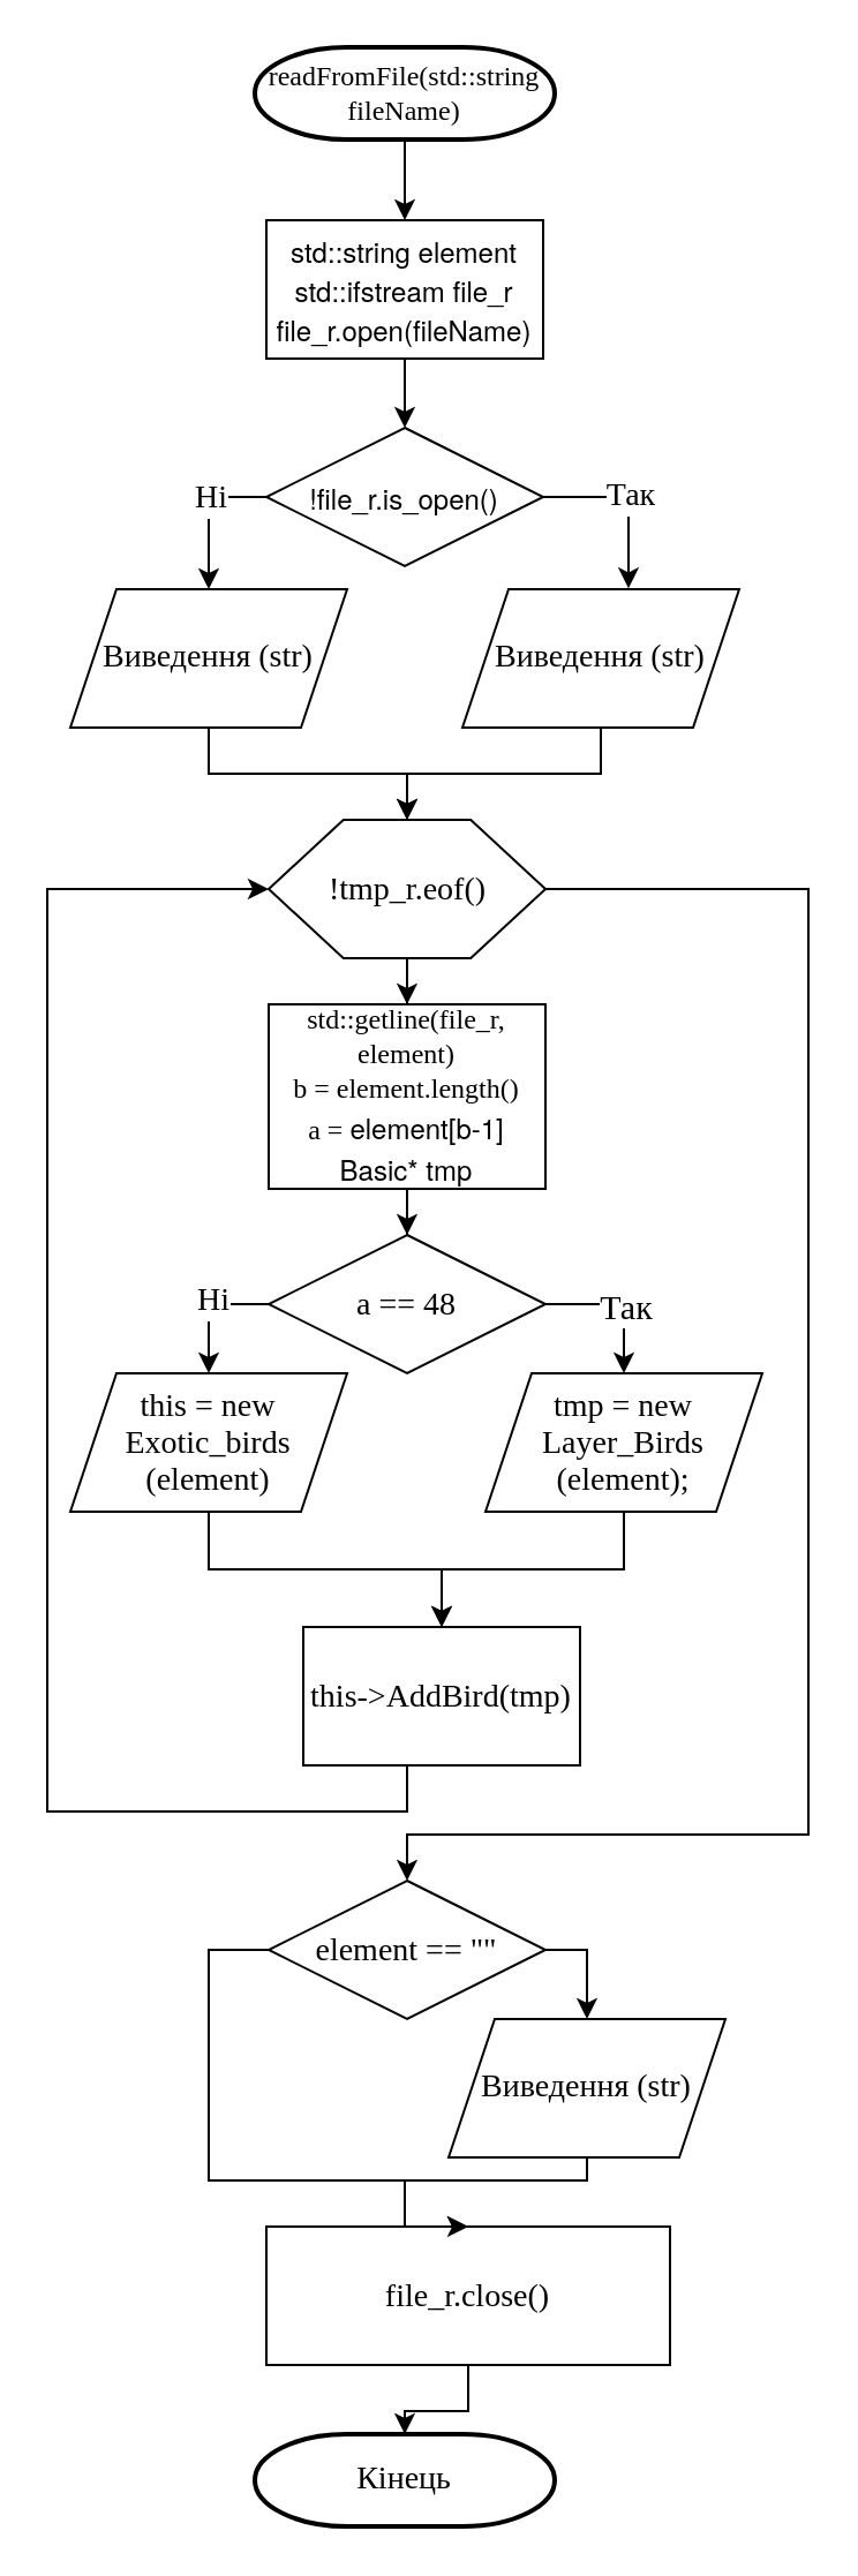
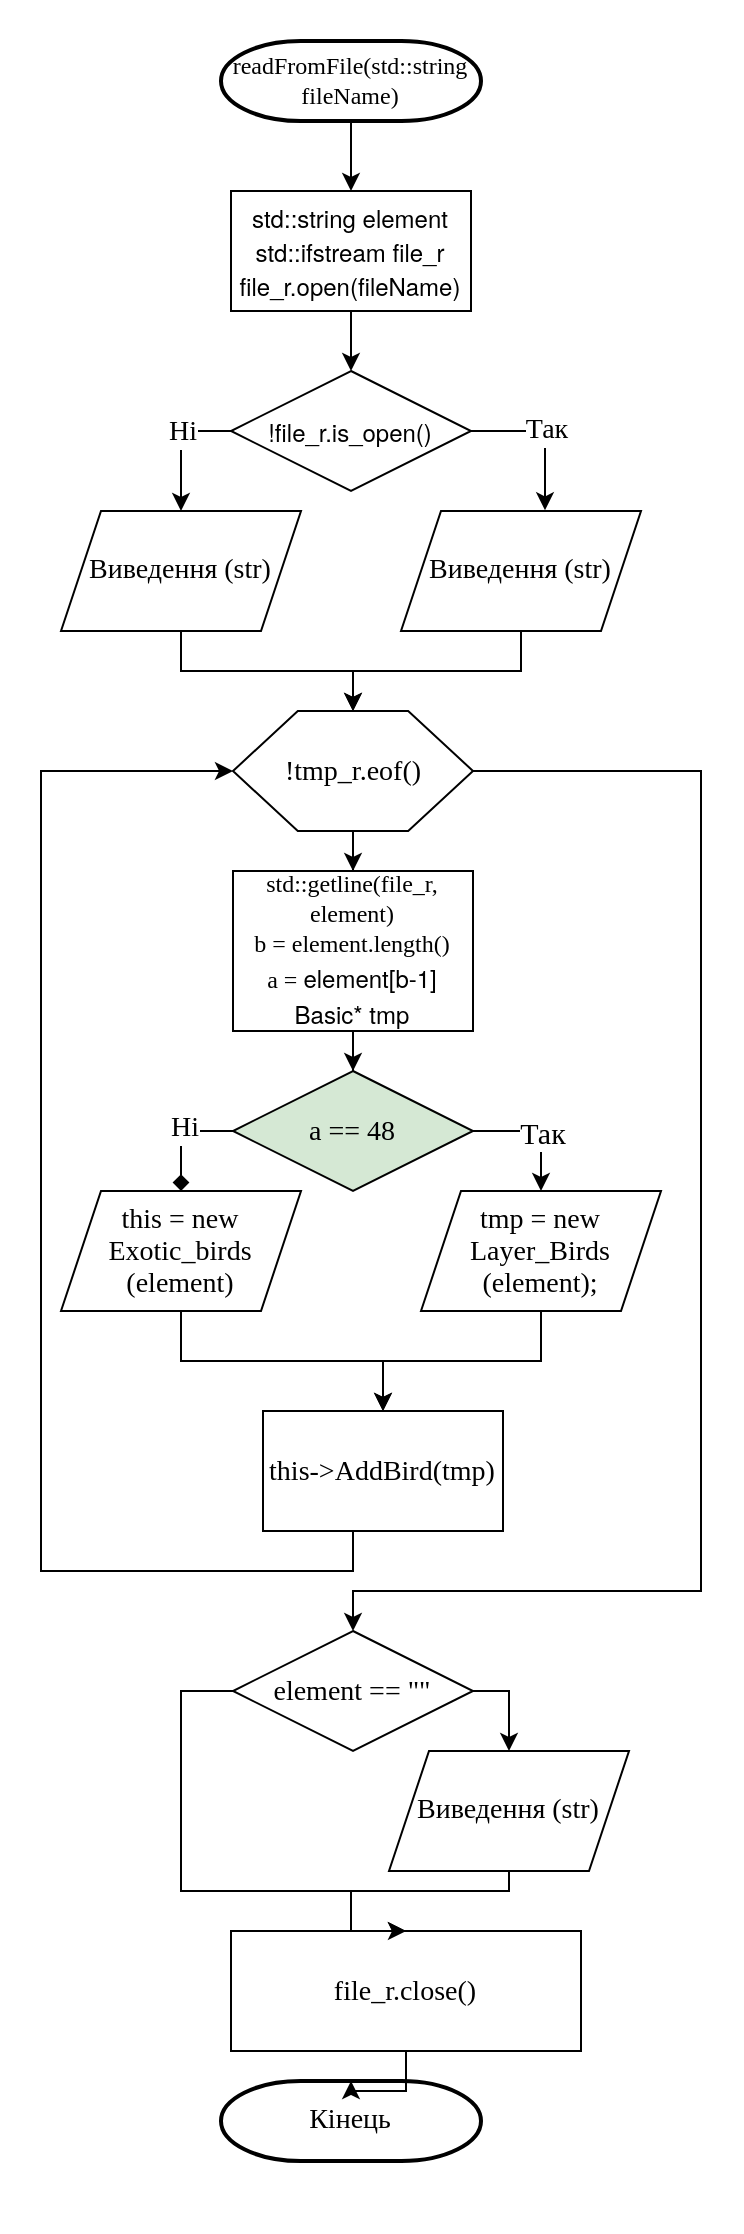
  <mxCell id="0" />
  <mxCell id="1" parent="0" />
  <mxCell id="2" value="" style="edgeStyle=orthogonalEdgeStyle;rounded=0;orthogonalLoop=1;jettySize=auto;html=1;" edge="1" parent="1" source="3"><mxGeometry relative="1" as="geometry"><mxPoint x="175" y="95" as="targetPoint" /></mxGeometry></mxCell>
  <mxCell id="3" value="&lt;p style=&quot;margin: 0px ; font-stretch: normal ; line-height: normal&quot;&gt;&lt;font face=&quot;Times New Roman&quot; style=&quot;font-size: 12px&quot;&gt;readFromFile(std::string fileName)&lt;/font&gt;&lt;/p&gt;" style="strokeWidth=2;html=1;shape=mxgraph.flowchart.terminator;whiteSpace=wrap;" vertex="1" parent="1"><mxGeometry x="110" y="20" width="130" height="40" as="geometry" /></mxCell>
- <mxCell id="4" value="&lt;font face=&quot;Times New Roman&quot;&gt;&lt;span style=&quot;font-size: 14px&quot;&gt;Кінець&lt;br&gt;&lt;/span&gt;&lt;/font&gt;" style="strokeWidth=2;html=1;shape=mxgraph.flowchart.terminator;whiteSpace=wrap;" vertex="1" parent="1"><mxGeometry x="110" y="1055" width="130" height="40" as="geometry" /></mxCell>
+ <mxCell id="4" value="&lt;font face=&quot;Times New Roman&quot;&gt;&lt;span style=&quot;font-size: 14px&quot;&gt;Кінець&lt;br&gt;&lt;/span&gt;&lt;/font&gt;" style="strokeWidth=2;html=1;shape=mxgraph.flowchart.terminator;whiteSpace=wrap;" vertex="1" parent="1"><mxGeometry x="110" y="1040" width="130" height="40" as="geometry" /></mxCell>
  <mxCell id="5" value="" style="edgeStyle=orthogonalEdgeStyle;rounded=0;orthogonalLoop=1;jettySize=auto;html=1;" edge="1" parent="1" source="6"><mxGeometry relative="1" as="geometry"><mxPoint x="175" y="185" as="targetPoint" /></mxGeometry></mxCell>
  <mxCell id="6" value="&lt;p style=&quot;margin: 0px ; font-stretch: normal ; font-size: 12px ; line-height: normal ; font-family: &amp;#34;helvetica neue&amp;#34;&quot;&gt;std::string element&lt;/p&gt;&lt;p style=&quot;margin: 0px ; font-stretch: normal ; font-size: 12px ; line-height: normal ; font-family: &amp;#34;helvetica neue&amp;#34;&quot;&gt;std::ifstream file_r&lt;/p&gt;&lt;p style=&quot;margin: 0px ; font-stretch: normal ; font-size: 12px ; line-height: normal ; font-family: &amp;#34;helvetica neue&amp;#34;&quot;&gt;file_r.open(fileName)&lt;/p&gt;" style="rounded=0;whiteSpace=wrap;html=1;fontFamily=Times New Roman;fontSize=14;" vertex="1" parent="1"><mxGeometry x="115" y="95" width="120" height="60" as="geometry" /></mxCell>
  <mxCell id="7" style="edgeStyle=orthogonalEdgeStyle;rounded=0;orthogonalLoop=1;jettySize=auto;html=1;entryX=0.5;entryY=0;entryDx=0;entryDy=0;fontFamily=Times New Roman;fontSize=14;endArrow=classic;endFill=1;" edge="1" parent="1" source="11" target="15"><mxGeometry relative="1" as="geometry"><Array as="points"><mxPoint x="90" y="215" /></Array></mxGeometry></mxCell>
  <mxCell id="8" value="Ні" style="edgeLabel;html=1;align=center;verticalAlign=middle;resizable=0;points=[];fontSize=14;fontFamily=Times New Roman;" vertex="1" connectable="0" parent="7"><mxGeometry x="-0.241" relative="1" as="geometry"><mxPoint as="offset" /></mxGeometry></mxCell>
  <mxCell id="9" style="edgeStyle=orthogonalEdgeStyle;rounded=0;orthogonalLoop=1;jettySize=auto;html=1;entryX=0.6;entryY=-0.006;entryDx=0;entryDy=0;entryPerimeter=0;fontFamily=Times New Roman;fontSize=14;endArrow=classic;endFill=1;" edge="1" parent="1" source="11" target="13"><mxGeometry relative="1" as="geometry"><Array as="points"><mxPoint x="272" y="215" /></Array></mxGeometry></mxCell>
  <mxCell id="10" value="Так" style="edgeLabel;html=1;align=center;verticalAlign=middle;resizable=0;points=[];fontSize=14;fontFamily=Times New Roman;" vertex="1" connectable="0" parent="9"><mxGeometry x="-0.034" y="-1" relative="1" as="geometry"><mxPoint x="1" y="-1" as="offset" /></mxGeometry></mxCell>
  <mxCell id="11" value="&lt;p style=&quot;margin: 0px ; font-stretch: normal ; font-size: 12px ; line-height: normal ; font-family: &amp;#34;helvetica neue&amp;#34;&quot;&gt;!file_r.is_open()&lt;/p&gt;" style="rhombus;whiteSpace=wrap;html=1;rounded=0;fontFamily=Times New Roman;fontSize=14;" vertex="1" parent="1"><mxGeometry x="115" y="185" width="120" height="60" as="geometry" /></mxCell>
  <mxCell id="12" style="edgeStyle=orthogonalEdgeStyle;rounded=0;orthogonalLoop=1;jettySize=auto;html=1;entryX=0.5;entryY=0;entryDx=0;entryDy=0;fontFamily=Times New Roman;fontSize=14;endArrow=classic;endFill=1;" edge="1" parent="1" source="13" target="18"><mxGeometry relative="1" as="geometry" /></mxCell>
  <mxCell id="13" value="Виведення (str)" style="shape=parallelogram;perimeter=parallelogramPerimeter;whiteSpace=wrap;html=1;fixedSize=1;rounded=0;fontFamily=Times New Roman;fontSize=14;" vertex="1" parent="1"><mxGeometry x="200" y="255" width="120" height="60" as="geometry" /></mxCell>
  <mxCell id="14" style="edgeStyle=orthogonalEdgeStyle;rounded=0;orthogonalLoop=1;jettySize=auto;html=1;entryX=0.5;entryY=0;entryDx=0;entryDy=0;fontFamily=Times New Roman;fontSize=14;endArrow=classic;endFill=1;" edge="1" parent="1" source="15" target="18"><mxGeometry relative="1" as="geometry" /></mxCell>
  <mxCell id="15" value="Виведення (str)" style="shape=parallelogram;perimeter=parallelogramPerimeter;whiteSpace=wrap;html=1;fixedSize=1;rounded=0;fontFamily=Times New Roman;fontSize=14;" vertex="1" parent="1"><mxGeometry x="30" y="255" width="120" height="60" as="geometry" /></mxCell>
  <mxCell id="16" value="" style="edgeStyle=orthogonalEdgeStyle;rounded=0;orthogonalLoop=1;jettySize=auto;html=1;fontFamily=Times New Roman;fontSize=14;endArrow=classic;endFill=1;" edge="1" parent="1" source="18" target="20"><mxGeometry relative="1" as="geometry" /></mxCell>
  <mxCell id="17" style="edgeStyle=orthogonalEdgeStyle;rounded=0;orthogonalLoop=1;jettySize=auto;html=1;entryX=0.5;entryY=0;entryDx=0;entryDy=0;" edge="1" parent="1" source="18" target="23"><mxGeometry relative="1" as="geometry"><Array as="points"><mxPoint x="350" y="385" /><mxPoint x="350" y="795" /><mxPoint x="176" y="795" /></Array></mxGeometry></mxCell>
  <mxCell id="18" value="&lt;p style=&quot;margin: 0px ; font-stretch: normal ; line-height: normal&quot;&gt;&lt;font style=&quot;font-size: 14px&quot;&gt;!tmp_r.eof()&lt;/font&gt;&lt;/p&gt;" style="verticalLabelPosition=middle;verticalAlign=middle;html=1;shape=hexagon;perimeter=hexagonPerimeter2;arcSize=6;size=0.27;strokeWidth=1;fontFamily=Times New Roman;fontSize=14;align=center;labelPosition=center;" vertex="1" parent="1"><mxGeometry x="116" y="355" width="120" height="60" as="geometry" /></mxCell>
  <mxCell id="19" style="edgeStyle=orthogonalEdgeStyle;rounded=0;orthogonalLoop=1;jettySize=auto;html=1;entryX=0.5;entryY=0;entryDx=0;entryDy=0;" edge="1" parent="1" source="20" target="30"><mxGeometry relative="1" as="geometry" /></mxCell>
  <mxCell id="20" value="&lt;p style=&quot;margin: 0px ; font-stretch: normal ; font-size: 12px ; line-height: normal&quot;&gt;std::getline(file_r, element)&lt;/p&gt;&lt;p style=&quot;margin: 0px ; font-stretch: normal ; font-size: 12px ; line-height: normal&quot;&gt;b =&amp;nbsp;element.length()&lt;/p&gt;&lt;p style=&quot;margin: 0px ; font-stretch: normal ; font-size: 12px ; line-height: normal&quot;&gt;a =&amp;nbsp;&lt;span style=&quot;font-family: &amp;#34;helvetica neue&amp;#34;&quot;&gt;element[b-1]&lt;/span&gt;&lt;/p&gt;&lt;p style=&quot;margin: 0px ; font-stretch: normal ; font-size: 12px ; line-height: normal&quot;&gt;&lt;span style=&quot;font-family: &amp;#34;helvetica neue&amp;#34;&quot;&gt;Basic* tmp&lt;/span&gt;&lt;/p&gt;" style="rounded=0;whiteSpace=wrap;html=1;fontFamily=Times New Roman;fontSize=14;" vertex="1" parent="1"><mxGeometry x="116" y="435" width="120" height="80" as="geometry" /></mxCell>
  <mxCell id="21" style="edgeStyle=orthogonalEdgeStyle;rounded=0;orthogonalLoop=1;jettySize=auto;html=1;entryX=0.5;entryY=0;entryDx=0;entryDy=0;" edge="1" parent="1" source="23" target="25"><mxGeometry relative="1" as="geometry"><Array as="points"><mxPoint x="90" y="845" /><mxPoint x="90" y="945" /><mxPoint x="175" y="945" /></Array></mxGeometry></mxCell>
  <mxCell id="22" style="edgeStyle=orthogonalEdgeStyle;rounded=0;orthogonalLoop=1;jettySize=auto;html=1;entryX=0.5;entryY=0;entryDx=0;entryDy=0;" edge="1" parent="1" source="23" target="38"><mxGeometry relative="1" as="geometry"><Array as="points"><mxPoint x="254" y="845" /></Array></mxGeometry></mxCell>
  <mxCell id="23" value="&lt;p style=&quot;margin: 0px ; font-stretch: normal ; line-height: normal&quot;&gt;&lt;font style=&quot;font-size: 14px&quot;&gt;element == &quot;&quot;&lt;/font&gt;&lt;/p&gt;" style="rhombus;whiteSpace=wrap;html=1;rounded=0;fontFamily=Times New Roman;fontSize=14;" vertex="1" parent="1"><mxGeometry x="116" y="815" width="120" height="60" as="geometry" /></mxCell>
  <mxCell id="24" value="" style="edgeStyle=orthogonalEdgeStyle;rounded=0;orthogonalLoop=1;jettySize=auto;html=1;fontFamily=Times New Roman;fontSize=14;endArrow=classic;endFill=1;" edge="1" parent="1" source="25" target="4"><mxGeometry relative="1" as="geometry" /></mxCell>
  <mxCell id="25" value="&lt;p style=&quot;margin: 0px ; font-stretch: normal ; line-height: normal&quot;&gt;&lt;font style=&quot;font-size: 14px&quot;&gt;file_r.close()&lt;/font&gt;&lt;/p&gt;" style="rounded=0;whiteSpace=wrap;html=1;fontFamily=Times New Roman;fontSize=14;" vertex="1" parent="1"><mxGeometry x="115" y="965" width="175" height="60" as="geometry" /></mxCell>
- <mxCell id="26" style="edgeStyle=orthogonalEdgeStyle;rounded=0;orthogonalLoop=1;jettySize=auto;html=1;entryX=0.5;entryY=0;entryDx=0;entryDy=0;fontFamily=Times New Roman;fontSize=14;endArrow=classic;endFill=1;" edge="1" parent="1" source="30" target="32"><mxGeometry relative="1" as="geometry"><Array as="points"><mxPoint x="90" y="565" /></Array></mxGeometry></mxCell>
+ <mxCell id="26" style="edgeStyle=orthogonalEdgeStyle;rounded=0;orthogonalLoop=1;jettySize=auto;html=1;entryX=0.5;entryY=0;entryDx=0;entryDy=0;fontFamily=Times New Roman;fontSize=14;endArrow=diamond;endFill=1;" edge="1" parent="1" source="30" target="32"><mxGeometry relative="1" as="geometry"><Array as="points"><mxPoint x="90" y="565" /></Array></mxGeometry></mxCell>
  <mxCell id="27" value="&lt;font face=&quot;Times New Roman&quot; style=&quot;font-size: 14px&quot;&gt;Ні&lt;/font&gt;" style="edgeLabel;html=1;align=center;verticalAlign=middle;resizable=0;points=[];" vertex="1" connectable="0" parent="26"><mxGeometry x="-0.107" y="-2" relative="1" as="geometry"><mxPoint as="offset" /></mxGeometry></mxCell>
  <mxCell id="28" style="edgeStyle=orthogonalEdgeStyle;rounded=0;orthogonalLoop=1;jettySize=auto;html=1;entryX=0.5;entryY=0;entryDx=0;entryDy=0;" edge="1" parent="1" source="30" target="34"><mxGeometry relative="1" as="geometry"><Array as="points"><mxPoint x="270" y="565" /></Array></mxGeometry></mxCell>
  <mxCell id="29" value="&lt;font face=&quot;Times New Roman&quot; style=&quot;font-size: 15px&quot;&gt;Так&lt;/font&gt;" style="edgeLabel;html=1;align=center;verticalAlign=middle;resizable=0;points=[];" vertex="1" connectable="0" parent="28"><mxGeometry x="0.062" relative="1" as="geometry"><mxPoint as="offset" /></mxGeometry></mxCell>
- <mxCell id="30" value="&lt;p style=&quot;margin: 0px ; font-stretch: normal ; line-height: normal&quot;&gt;&lt;font style=&quot;font-size: 14px&quot;&gt;a == 48&lt;/font&gt;&lt;/p&gt;" style="rhombus;whiteSpace=wrap;html=1;rounded=0;fontFamily=Times New Roman;fontSize=14;" vertex="1" parent="1"><mxGeometry x="116" y="535" width="120" height="60" as="geometry" /></mxCell>
+ <mxCell id="30" value="&lt;p style=&quot;margin: 0px ; font-stretch: normal ; line-height: normal&quot;&gt;&lt;font style=&quot;font-size: 14px&quot;&gt;a == 48&lt;/font&gt;&lt;/p&gt;" style="rhombus;whiteSpace=wrap;html=1;rounded=0;fontFamily=Times New Roman;fontSize=14;fillColor=#d5e8d4;" vertex="1" parent="1"><mxGeometry x="116" y="535" width="120" height="60" as="geometry" /></mxCell>
  <mxCell id="31" style="edgeStyle=orthogonalEdgeStyle;rounded=0;orthogonalLoop=1;jettySize=auto;html=1;entryX=0.5;entryY=0;entryDx=0;entryDy=0;" edge="1" parent="1" source="32" target="36"><mxGeometry relative="1" as="geometry" /></mxCell>
  <mxCell id="32" value="&lt;p style=&quot;margin: 0px ; font-stretch: normal ; line-height: normal&quot;&gt;this = new Exotic_birds&lt;/p&gt;&lt;p style=&quot;margin: 0px ; font-stretch: normal ; line-height: normal&quot;&gt;(element)&lt;/p&gt;" style="shape=parallelogram;perimeter=parallelogramPerimeter;whiteSpace=wrap;html=1;fixedSize=1;rounded=0;fontFamily=Times New Roman;fontSize=14;" vertex="1" parent="1"><mxGeometry x="30" y="595" width="120" height="60" as="geometry" /></mxCell>
  <mxCell id="33" style="edgeStyle=orthogonalEdgeStyle;rounded=0;orthogonalLoop=1;jettySize=auto;html=1;" edge="1" parent="1" source="34" target="36"><mxGeometry relative="1" as="geometry" /></mxCell>
  <mxCell id="34" value="&lt;p style=&quot;margin: 0px ; font-stretch: normal ; line-height: normal&quot;&gt;tmp = new Layer_Birds&lt;/p&gt;&lt;p style=&quot;margin: 0px ; font-stretch: normal ; line-height: normal&quot;&gt;(element);&lt;/p&gt;" style="shape=parallelogram;perimeter=parallelogramPerimeter;whiteSpace=wrap;html=1;fixedSize=1;rounded=0;fontFamily=Times New Roman;fontSize=14;" vertex="1" parent="1"><mxGeometry x="210" y="595" width="120" height="60" as="geometry" /></mxCell>
  <mxCell id="35" style="edgeStyle=orthogonalEdgeStyle;rounded=0;orthogonalLoop=1;jettySize=auto;html=1;entryX=0;entryY=0.5;entryDx=0;entryDy=0;" edge="1" parent="1" source="36" target="18"><mxGeometry relative="1" as="geometry"><Array as="points"><mxPoint x="176" y="785" /><mxPoint x="20" y="785" /><mxPoint x="20" y="385" /></Array></mxGeometry></mxCell>
  <mxCell id="36" value="&lt;p style=&quot;margin: 0px ; font-stretch: normal ; line-height: normal&quot;&gt;this-&amp;gt;AddBird(tmp)&lt;/p&gt;" style="rounded=0;whiteSpace=wrap;html=1;fontFamily=Times New Roman;fontSize=14;" vertex="1" parent="1"><mxGeometry x="131" y="705" width="120" height="60" as="geometry" /></mxCell>
  <mxCell id="37" style="edgeStyle=orthogonalEdgeStyle;rounded=0;orthogonalLoop=1;jettySize=auto;html=1;entryX=0.5;entryY=0;entryDx=0;entryDy=0;" edge="1" parent="1" source="38" target="25"><mxGeometry relative="1" as="geometry"><Array as="points"><mxPoint x="254" y="945" /><mxPoint x="175" y="945" /></Array></mxGeometry></mxCell>
  <mxCell id="38" value="Виведення (str)" style="shape=parallelogram;perimeter=parallelogramPerimeter;whiteSpace=wrap;html=1;fixedSize=1;rounded=0;fontFamily=Times New Roman;fontSize=14;" vertex="1" parent="1"><mxGeometry x="194" y="875" width="120" height="60" as="geometry" /></mxCell>
